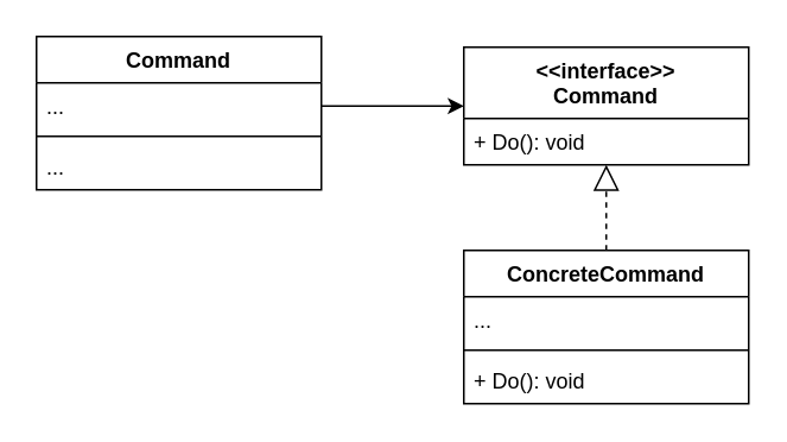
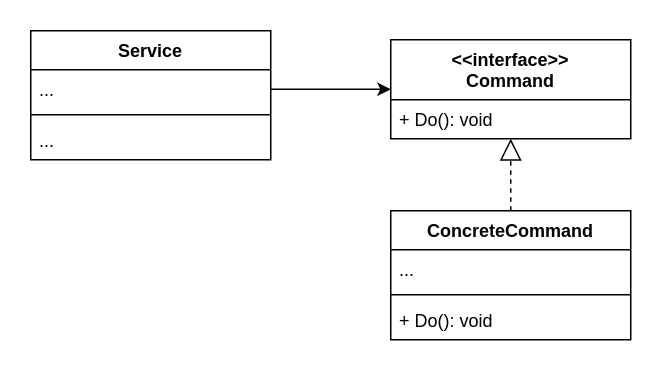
  <mxCell id="0" />
  <mxCell id="1" parent="0" />
  <mxCell id="2" value="" style="endArrow=block;dashed=1;endFill=0;endSize=12;html=1;exitX=0.5;exitY=0;exitDx=0;exitDy=0;" edge="1" parent="1" source="4" target="13"><mxGeometry width="160" relative="1" as="geometry"><mxPoint x="200" y="220" as="sourcePoint" /><mxPoint x="360" y="220" as="targetPoint" /></mxGeometry></mxCell>
  <mxCell id="3" style="edgeStyle=orthogonalEdgeStyle;rounded=0;orthogonalLoop=1;jettySize=auto;html=1;exitX=1;exitY=0.5;exitDx=0;exitDy=0;entryX=0;entryY=0.5;entryDx=0;entryDy=0;" edge="1" parent="1" source="9" target="12"><mxGeometry relative="1" as="geometry" /></mxCell>
  <mxCell id="4" value="ConcreteCommand" style="swimlane;fontStyle=1;align=center;verticalAlign=top;childLayout=stackLayout;horizontal=1;startSize=26;horizontalStack=0;resizeParent=1;resizeParentMax=0;resizeLast=0;collapsible=1;marginBottom=0;" vertex="1" parent="1"><mxGeometry x="260" y="140" width="160" height="86" as="geometry" /></mxCell>
  <mxCell id="5" value="..." style="text;strokeColor=none;fillColor=none;align=left;verticalAlign=top;spacingLeft=4;spacingRight=4;overflow=hidden;rotatable=0;points=[[0,0.5],[1,0.5]];portConstraint=eastwest;" vertex="1" parent="4"><mxGeometry y="26" width="160" height="26" as="geometry" /></mxCell>
  <mxCell id="6" value="" style="line;strokeWidth=1;fillColor=none;align=left;verticalAlign=middle;spacingTop=-1;spacingLeft=3;spacingRight=3;rotatable=0;labelPosition=right;points=[];portConstraint=eastwest;" vertex="1" parent="4"><mxGeometry y="52" width="160" height="8" as="geometry" /></mxCell>
  <mxCell id="7" value="+ Do(): void" style="text;strokeColor=none;fillColor=none;align=left;verticalAlign=top;spacingLeft=4;spacingRight=4;overflow=hidden;rotatable=0;points=[[0,0.5],[1,0.5]];portConstraint=eastwest;" vertex="1" parent="4"><mxGeometry y="60" width="160" height="26" as="geometry" /></mxCell>
- <mxCell id="8" value="Command" style="swimlane;fontStyle=1;align=center;verticalAlign=top;childLayout=stackLayout;horizontal=1;startSize=26;horizontalStack=0;resizeParent=1;resizeParentMax=0;resizeLast=0;collapsible=1;marginBottom=0;" vertex="1" parent="1"><mxGeometry x="20" y="20" width="160" height="86" as="geometry" /></mxCell>
+ <mxCell id="8" value="Service" style="swimlane;fontStyle=1;align=center;verticalAlign=top;childLayout=stackLayout;horizontal=1;startSize=26;horizontalStack=0;resizeParent=1;resizeParentMax=0;resizeLast=0;collapsible=1;marginBottom=0;" vertex="1" parent="1"><mxGeometry x="20" y="20" width="160" height="86" as="geometry" /></mxCell>
  <mxCell id="9" value="..." style="text;strokeColor=none;fillColor=none;align=left;verticalAlign=top;spacingLeft=4;spacingRight=4;overflow=hidden;rotatable=0;points=[[0,0.5],[1,0.5]];portConstraint=eastwest;" vertex="1" parent="8"><mxGeometry y="26" width="160" height="26" as="geometry" /></mxCell>
  <mxCell id="10" value="" style="line;strokeWidth=1;fillColor=none;align=left;verticalAlign=middle;spacingTop=-1;spacingLeft=3;spacingRight=3;rotatable=0;labelPosition=right;points=[];portConstraint=eastwest;" vertex="1" parent="8"><mxGeometry y="52" width="160" height="8" as="geometry" /></mxCell>
  <mxCell id="11" value="..." style="text;strokeColor=none;fillColor=none;align=left;verticalAlign=top;spacingLeft=4;spacingRight=4;overflow=hidden;rotatable=0;points=[[0,0.5],[1,0.5]];portConstraint=eastwest;" vertex="1" parent="8"><mxGeometry y="60" width="160" height="26" as="geometry" /></mxCell>
  <mxCell id="12" value="&lt;&lt;interface&gt;&gt;&#10;Command" style="swimlane;fontStyle=1;align=center;verticalAlign=top;childLayout=stackLayout;horizontal=1;startSize=40;horizontalStack=0;resizeParent=1;resizeParentMax=0;resizeLast=0;collapsible=1;marginBottom=0;" vertex="1" parent="1"><mxGeometry x="260" y="26" width="160" height="66" as="geometry" /></mxCell>
  <mxCell id="13" value="+ Do(): void" style="text;strokeColor=none;fillColor=none;align=left;verticalAlign=top;spacingLeft=4;spacingRight=4;overflow=hidden;rotatable=0;points=[[0,0.5],[1,0.5]];portConstraint=eastwest;" vertex="1" parent="12"><mxGeometry y="40" width="160" height="26" as="geometry" /></mxCell>
